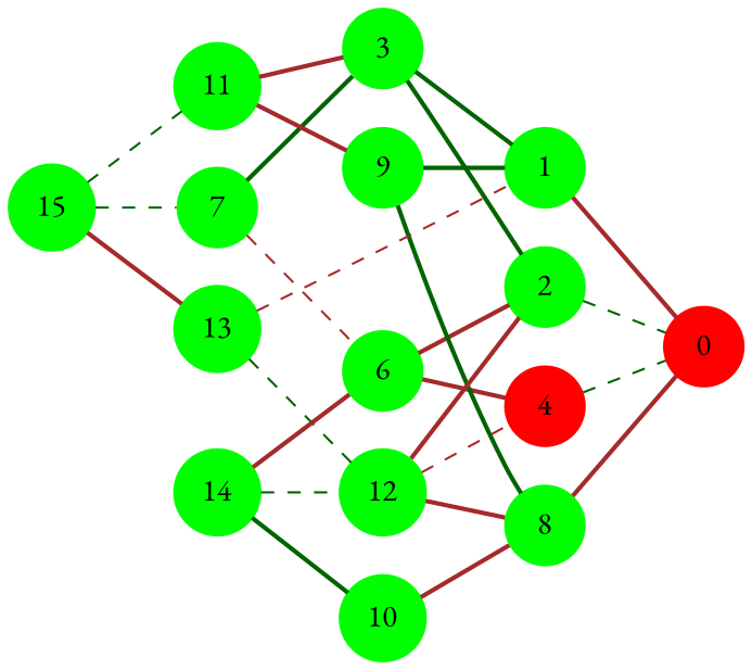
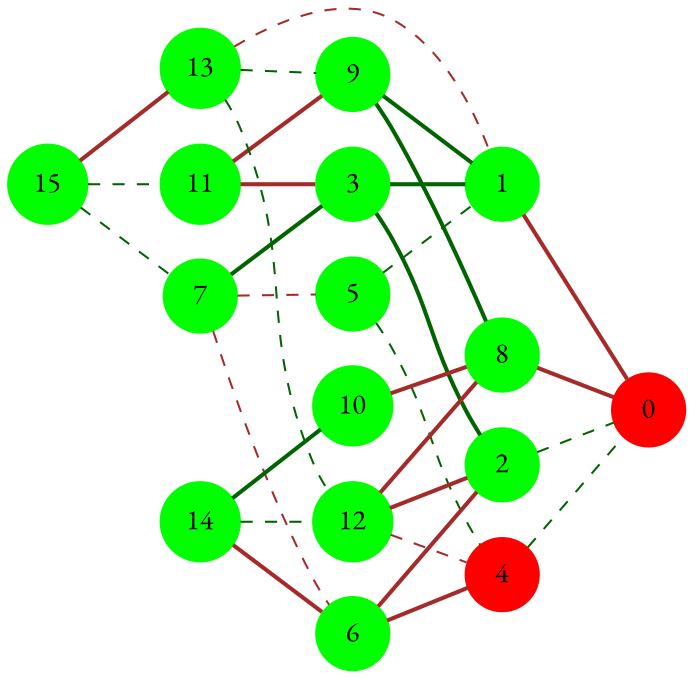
  digraph {
    fontname="EB Garamond"
    rankdir=LR
    node [color="#00FF00" fontname="EB Garamond" shape=circle style=filled]
    edge [color=brown dir=none fontname="EB Garamond" style=bold]
    0 [color="#FF0000"]
    1
    2
    3
    4 [color="#FF0000"]
+   5
    6
    7
    8
    9
    10
    11
    12
    13
    14
    15
    1 -> 0
    2 -> 0 [color=darkgreen style=dashed]
    3 -> 1 [color=darkgreen]
    3 -> 2 [color=darkgreen]
    4 -> 0 [color=darkgreen style=dashed]
+   5 -> 1 [color=darkgreen style=dashed]
+   5 -> 4 [color=darkgreen style=dashed]
    6 -> 2
    6 -> 4
    7 -> 3 [color=darkgreen]
+   7 -> 5 [style=dashed]
    7 -> 6 [style=dashed]
    8 -> 0
    9 -> 1 [color=darkgreen]
    9 -> 8 [color=darkgreen]
    10 -> 8
    11 -> 3
    11 -> 9
    12 -> 2
    12 -> 4 [style=dashed]
    12 -> 8
    13 -> 1 [style=dashed]
+   13 -> 9 [color=darkgreen style=dashed]
    13 -> 12 [color=darkgreen style=dashed]
    14 -> 6
    14 -> 10 [color=darkgreen]
    14 -> 12 [color=darkgreen style=dashed]
    15 -> 7 [color=darkgreen style=dashed]
    15 -> 11 [color=darkgreen style=dashed]
    15 -> 13
  }
